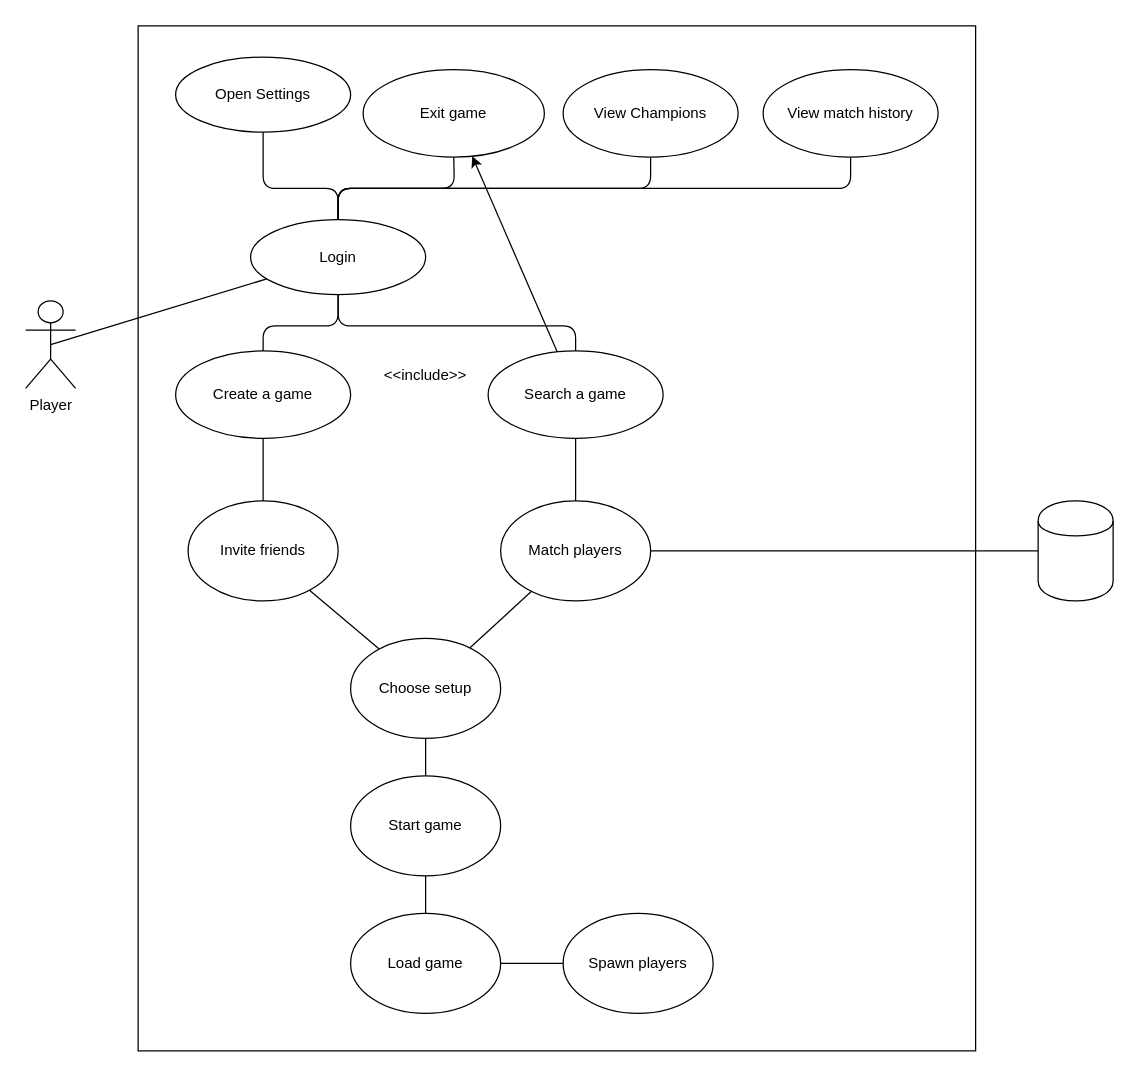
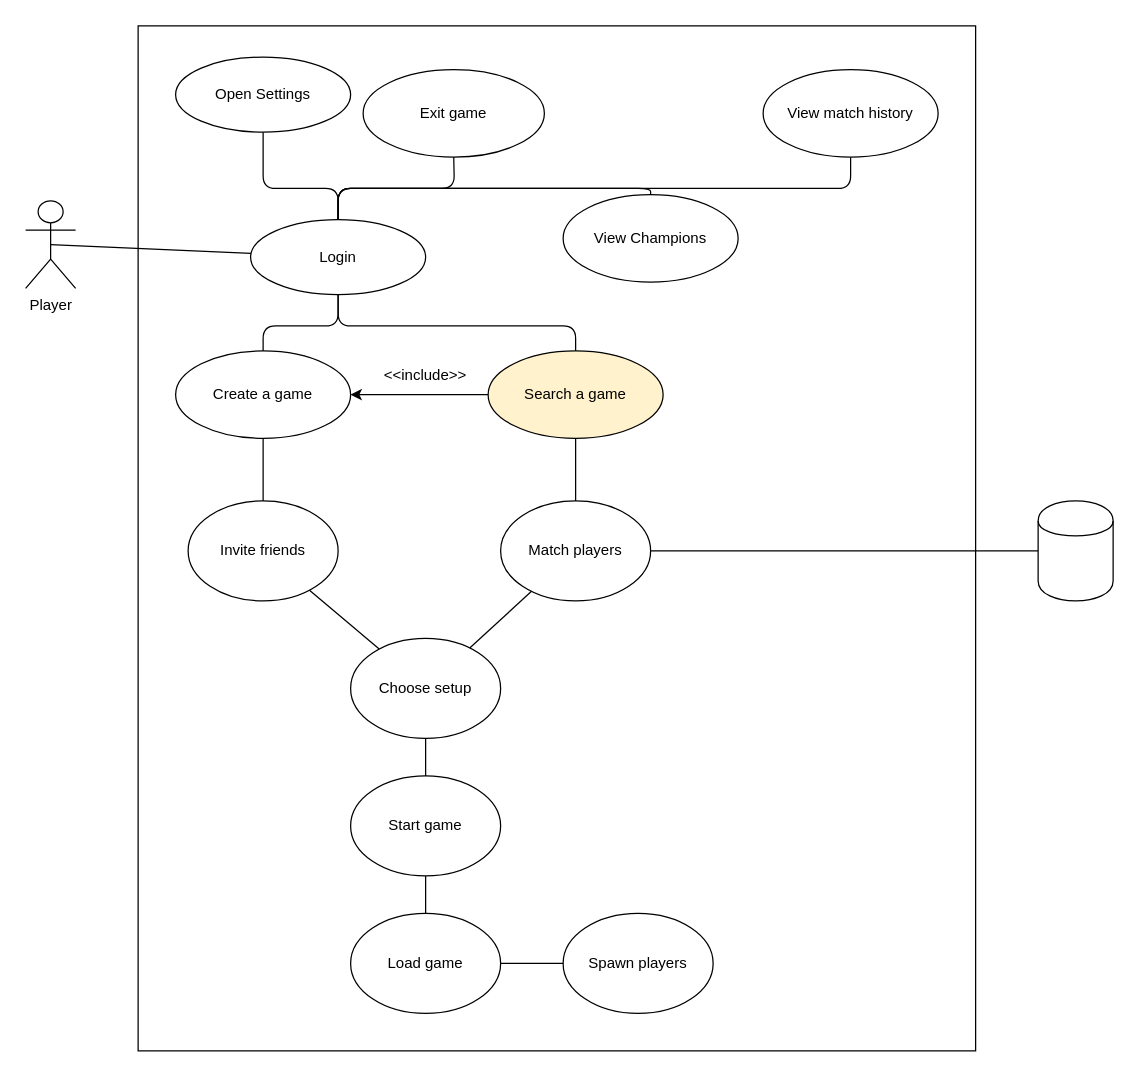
  <mxCell id="0" />
  <mxCell id="1" parent="0" />
  <mxCell id="2" value="" style="rounded=0;whiteSpace=wrap;html=1;" vertex="1" parent="1"><mxGeometry x="110" y="20" width="670" height="820" as="geometry" /></mxCell>
- <mxCell id="3" value="Player" style="shape=umlActor;verticalLabelPosition=bottom;labelBackgroundColor=#ffffff;verticalAlign=top;html=1;outlineConnect=0;" vertex="1" parent="1"><mxGeometry x="20" y="240" width="40" height="70" as="geometry" /></mxCell>
+ <mxCell id="3" value="Player" style="shape=umlActor;verticalLabelPosition=bottom;labelBackgroundColor=#ffffff;verticalAlign=top;html=1;outlineConnect=0;" vertex="1" parent="1"><mxGeometry x="20" y="160" width="40" height="70" as="geometry" /></mxCell>
  <mxCell id="4" value="Login" style="ellipse;whiteSpace=wrap;html=1;" vertex="1" parent="1"><mxGeometry x="200" y="175" width="140" height="60" as="geometry" /></mxCell>
  <mxCell id="5" value="Open Settings" style="ellipse;whiteSpace=wrap;html=1;" vertex="1" parent="1"><mxGeometry x="140" y="45" width="140" height="60" as="geometry" /></mxCell>
- <mxCell id="6" value="View Champions" style="ellipse;whiteSpace=wrap;html=1;" vertex="1" parent="1"><mxGeometry x="450" y="55" width="140" height="70" as="geometry" /></mxCell>
- <mxCell id="7" value="Search a game" style="ellipse;whiteSpace=wrap;html=1;" vertex="1" parent="1"><mxGeometry x="390" y="280" width="140" height="70" as="geometry" /></mxCell>
+ <mxCell id="6" value="View Champions" style="ellipse;whiteSpace=wrap;html=1;" vertex="1" parent="1"><mxGeometry x="450" y="155" width="140" height="70" as="geometry" /></mxCell>
+ <mxCell id="7" value="Search a game" style="ellipse;whiteSpace=wrap;html=1;fillColor=#fff2cc;" vertex="1" parent="1"><mxGeometry x="390" y="280" width="140" height="70" as="geometry" /></mxCell>
  <mxCell id="8" value="Create a game" style="ellipse;whiteSpace=wrap;html=1;" vertex="1" parent="1"><mxGeometry x="140" y="280" width="140" height="70" as="geometry" /></mxCell>
  <mxCell id="9" value="Match players" style="ellipse;whiteSpace=wrap;html=1;" vertex="1" parent="1"><mxGeometry x="400" y="400" width="120" height="80" as="geometry" /></mxCell>
  <mxCell id="10" value="" style="shape=cylinder;whiteSpace=wrap;html=1;boundedLbl=1;backgroundOutline=1;" vertex="1" parent="1"><mxGeometry x="830" y="400" width="60" height="80" as="geometry" /></mxCell>
  <mxCell id="11" value="Exit game" style="ellipse;whiteSpace=wrap;html=1;" vertex="1" parent="1"><mxGeometry x="290" y="55" width="145" height="70" as="geometry" /></mxCell>
  <mxCell id="12" value="" style="endArrow=none;html=1;entryX=0.5;entryY=0.5;entryDx=0;entryDy=0;entryPerimeter=0;" edge="1" parent="1" source="4" target="3"><mxGeometry width="50" height="50" relative="1" as="geometry"><mxPoint x="30" y="340" as="sourcePoint" /><mxPoint x="70" y="195" as="targetPoint" /></mxGeometry></mxCell>
  <mxCell id="13" value="" style="endArrow=none;html=1;" edge="1" parent="1" source="4" target="5"><mxGeometry width="50" height="50" relative="1" as="geometry"><mxPoint x="160" y="160" as="sourcePoint" /><mxPoint x="210" y="110" as="targetPoint" /><Array as="points"><mxPoint x="270" y="150" /><mxPoint x="210" y="150" /></Array></mxGeometry></mxCell>
  <mxCell id="14" value="" style="endArrow=none;html=1;" edge="1" parent="1" source="4" target="11"><mxGeometry width="50" height="50" relative="1" as="geometry"><mxPoint x="230" y="220" as="sourcePoint" /><mxPoint x="280" y="170" as="targetPoint" /><Array as="points"><mxPoint x="270" y="150" /><mxPoint x="363" y="150" /></Array></mxGeometry></mxCell>
  <mxCell id="15" value="" style="endArrow=none;html=1;" edge="1" parent="1" source="4" target="6"><mxGeometry width="50" height="50" relative="1" as="geometry"><mxPoint x="210" y="420" as="sourcePoint" /><mxPoint x="260" y="370" as="targetPoint" /><Array as="points"><mxPoint x="270" y="150" /><mxPoint x="360" y="150" /><mxPoint x="520" y="150" /></Array></mxGeometry></mxCell>
  <mxCell id="16" value="" style="endArrow=none;html=1;" edge="1" parent="1" source="4" target="17"><mxGeometry width="50" height="50" relative="1" as="geometry"><mxPoint x="20" y="380" as="sourcePoint" /><mxPoint x="70" y="330" as="targetPoint" /><Array as="points"><mxPoint x="270" y="150" /><mxPoint x="680" y="150" /></Array></mxGeometry></mxCell>
  <mxCell id="17" value="View match history" style="ellipse;whiteSpace=wrap;html=1;" vertex="1" parent="1"><mxGeometry x="610" y="55" width="140" height="70" as="geometry" /></mxCell>
  <mxCell id="18" value="" style="endArrow=none;html=1;" edge="1" parent="1" source="4" target="8"><mxGeometry width="50" height="50" relative="1" as="geometry"><mxPoint x="530" y="290" as="sourcePoint" /><mxPoint x="580" y="240" as="targetPoint" /><Array as="points"><mxPoint x="270" y="260" /><mxPoint x="210" y="260" /></Array></mxGeometry></mxCell>
  <mxCell id="19" value="" style="endArrow=none;html=1;" edge="1" parent="1" source="4" target="7"><mxGeometry width="50" height="50" relative="1" as="geometry"><mxPoint x="450" y="340" as="sourcePoint" /><mxPoint x="500" y="290" as="targetPoint" /><Array as="points"><mxPoint x="270" y="260" /><mxPoint x="460" y="260" /></Array></mxGeometry></mxCell>
  <mxCell id="20" value="" style="endArrow=none;html=1;" edge="1" parent="1" source="9" target="7"><mxGeometry width="50" height="50" relative="1" as="geometry"><mxPoint x="20" y="890" as="sourcePoint" /><mxPoint x="70" y="840" as="targetPoint" /></mxGeometry></mxCell>
  <mxCell id="21" value="Invite friends" style="ellipse;whiteSpace=wrap;html=1;" vertex="1" parent="1"><mxGeometry x="150" y="400" width="120" height="80" as="geometry" /></mxCell>
  <mxCell id="22" value="" style="endArrow=none;html=1;" edge="1" parent="1" source="8" target="21"><mxGeometry width="50" height="50" relative="1" as="geometry"><mxPoint x="260" y="410" as="sourcePoint" /><mxPoint x="310" y="360" as="targetPoint" /></mxGeometry></mxCell>
  <mxCell id="23" value="Choose setup" style="ellipse;whiteSpace=wrap;html=1;" vertex="1" parent="1"><mxGeometry x="280" y="510" width="120" height="80" as="geometry" /></mxCell>
  <mxCell id="24" value="Start game" style="ellipse;whiteSpace=wrap;html=1;" vertex="1" parent="1"><mxGeometry x="280" y="620" width="120" height="80" as="geometry" /></mxCell>
  <mxCell id="25" value="" style="endArrow=none;html=1;" edge="1" parent="1" source="21" target="23"><mxGeometry width="50" height="50" relative="1" as="geometry"><mxPoint x="410" y="570" as="sourcePoint" /><mxPoint x="460" y="520" as="targetPoint" /></mxGeometry></mxCell>
  <mxCell id="26" value="" style="endArrow=none;html=1;" edge="1" parent="1" source="9" target="23"><mxGeometry width="50" height="50" relative="1" as="geometry"><mxPoint x="510" y="560" as="sourcePoint" /><mxPoint x="560" y="510" as="targetPoint" /></mxGeometry></mxCell>
  <mxCell id="27" value="" style="endArrow=none;html=1;" edge="1" parent="1" source="23" target="24"><mxGeometry width="50" height="50" relative="1" as="geometry"><mxPoint x="560" y="620" as="sourcePoint" /><mxPoint x="610" y="570" as="targetPoint" /></mxGeometry></mxCell>
  <mxCell id="28" value="" style="endArrow=none;html=1;" edge="1" parent="1" source="9" target="10"><mxGeometry width="50" height="50" relative="1" as="geometry"><mxPoint x="930" y="290" as="sourcePoint" /><mxPoint x="980" y="240" as="targetPoint" /></mxGeometry></mxCell>
- <mxCell id="29" value="" style="endArrow=classic;html=1;" edge="1" parent="1" source="7" target="11"><mxGeometry width="50" height="50" relative="1" as="geometry"><mxPoint x="350" y="400" as="sourcePoint" /><mxPoint x="400" y="350" as="targetPoint" /></mxGeometry></mxCell>
+ <mxCell id="29" value="" style="endArrow=classic;html=1;" edge="1" parent="1" source="7" target="8"><mxGeometry width="50" height="50" relative="1" as="geometry"><mxPoint x="350" y="400" as="sourcePoint" /><mxPoint x="400" y="350" as="targetPoint" /></mxGeometry></mxCell>
  <mxCell id="30" value="&amp;lt;&amp;lt;include&amp;gt;&amp;gt;" style="text;html=1;strokeColor=none;fillColor=none;align=center;verticalAlign=middle;whiteSpace=wrap;rounded=0;rotation=0;" vertex="1" parent="1"><mxGeometry x="320" y="290" width="40" height="20" as="geometry" /></mxCell>
  <mxCell id="31" value="Load game" style="ellipse;whiteSpace=wrap;html=1;" vertex="1" parent="1"><mxGeometry x="280" y="730" width="120" height="80" as="geometry" /></mxCell>
  <mxCell id="32" value="" style="endArrow=none;html=1;" edge="1" parent="1" source="24" target="31"><mxGeometry width="50" height="50" relative="1" as="geometry"><mxPoint x="180" y="650" as="sourcePoint" /><mxPoint x="230" y="600" as="targetPoint" /></mxGeometry></mxCell>
  <mxCell id="33" value="Spawn players" style="ellipse;whiteSpace=wrap;html=1;" vertex="1" parent="1"><mxGeometry x="450" y="730" width="120" height="80" as="geometry" /></mxCell>
  <mxCell id="34" value="" style="endArrow=none;html=1;" edge="1" parent="1" source="31" target="33"><mxGeometry width="50" height="50" relative="1" as="geometry"><mxPoint x="440" y="670" as="sourcePoint" /><mxPoint x="490" y="620" as="targetPoint" /></mxGeometry></mxCell>
